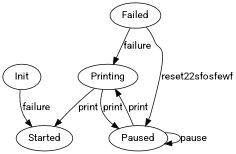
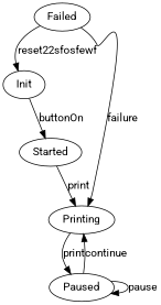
  digraph {
    fontname=Roboto
    node [fontname=Roboto]
    edge [fontname=Roboto]
    Init
    Started
    Printing
    Paused
    Failed
-   Init -> Started [label=failure]
-   Printing -> Started [label=print]
+   Init -> Started [label=buttonOn]
+   Started -> Printing [label=print]
    Printing -> Paused [label=print]
-   Paused -> Printing [label=print]
+   Paused -> Printing [label=continue]
    Paused -> Paused [label=pause]
-   Failed -> Paused [label=reset22sfosfewf]
+   Failed -> Init [label=reset22sfosfewf]
    Failed -> Printing [label=failure]
  }
